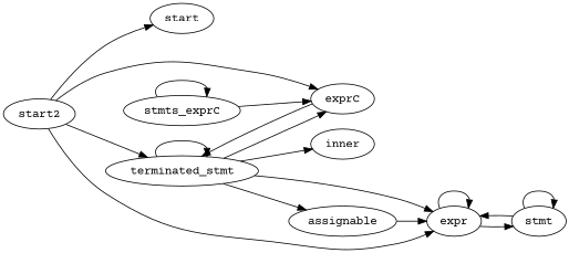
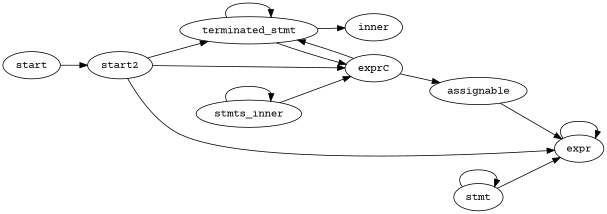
  digraph {
    fontname="Courier Prime"
    rankdir=LR
    node [fontname="Courier Prime"]
    edge [fontname="Courier Prime"]
    n1 [label=start]
    n2 [label=start2]
    n3 [label=terminated_stmt]
    n4 [label=inner]
    n5 [label=exprC]
    n6 [label=expr]
    n7 [label=assignable]
    n8 [label=stmt]
-   n9 [label=stmts_exprC]
-   n2 -> n1
+   n9 [label=stmts_inner]
+   n1 -> n2
    n2 -> n3
    n2 -> n5
    n2 -> n6
    n3 -> n3
    n3 -> n4
    n3 -> n5
-   n3 -> n6
    n5 -> n3
-   n3 -> n7
+   n5 -> n7
    n6 -> n6
-   n6 -> n8
    n7 -> n6
    n8 -> n6
    n8 -> n8
    n9 -> n5
    n9 -> n9
  }
